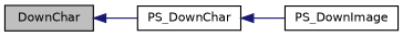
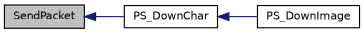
  digraph {
    rankdir=LR
    node [color=black fillcolor=white fontname=Helvetica fontsize=10 shape=record style=filled]
    edge [color=midnightblue dir=back fontname=Helvetica fontsize=10 labelfontname=Helvetica labelfontsize=10 style=solid]
-   n1 [fillcolor=grey75 fontcolor=black height=0.2 label=DownChar width=0.4]
+   n1 [fillcolor=grey75 fontcolor=black height=0.2 label=SendPacket width=0.4]
    n2 [height=0.2 label=PS_DownChar width=0.4]
    n3 [height=0.2 label=PS_DownImage width=0.4]
    n1 -> n2
    n2 -> n3
  }
